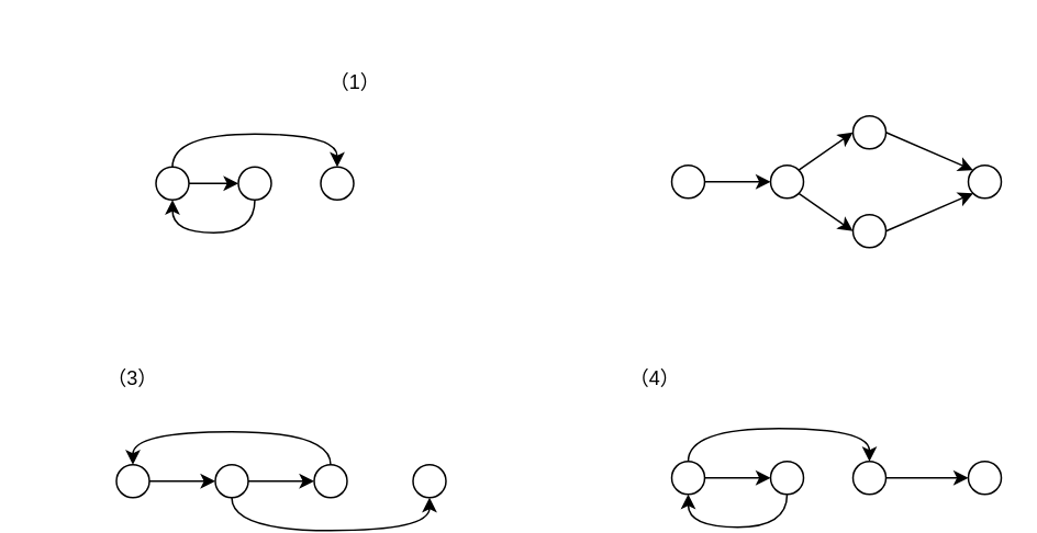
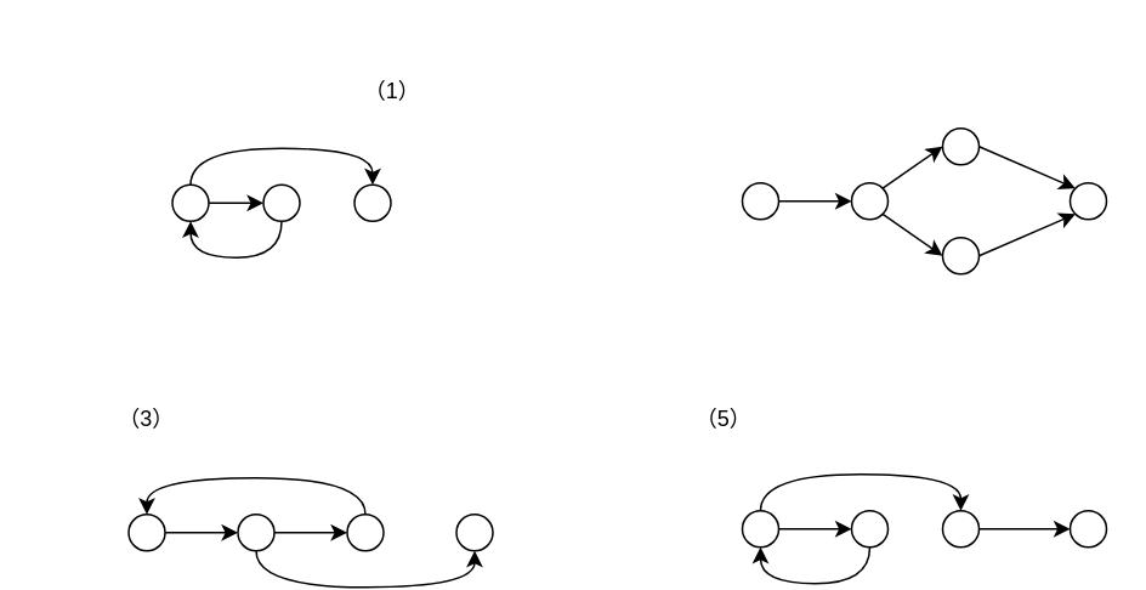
  <mxCell id="0" />
  <mxCell id="1" parent="0" />
  <mxCell id="2" style="edgeStyle=orthogonalEdgeStyle;rounded=0;orthogonalLoop=1;jettySize=auto;html=1;exitX=1;exitY=0.5;exitDx=0;exitDy=0;entryX=0;entryY=0.5;entryDx=0;entryDy=0;" edge="1" parent="1" source="3" target="6"><mxGeometry relative="1" as="geometry" /></mxCell>
  <mxCell id="3" value="" style="ellipse;whiteSpace=wrap;html=1;aspect=fixed;" vertex="1" parent="1"><mxGeometry x="70" y="282" width="20" height="20" as="geometry" /></mxCell>
  <mxCell id="4" style="edgeStyle=orthogonalEdgeStyle;rounded=0;orthogonalLoop=1;jettySize=auto;html=1;exitX=1;exitY=0.5;exitDx=0;exitDy=0;entryX=0;entryY=0.5;entryDx=0;entryDy=0;" edge="1" parent="1" source="6" target="21"><mxGeometry relative="1" as="geometry" /></mxCell>
  <mxCell id="5" style="edgeStyle=orthogonalEdgeStyle;curved=1;rounded=0;orthogonalLoop=1;jettySize=auto;html=1;exitX=0.5;exitY=1;exitDx=0;exitDy=0;entryX=0.5;entryY=1;entryDx=0;entryDy=0;" edge="1" parent="1" source="6" target="19"><mxGeometry relative="1" as="geometry" /></mxCell>
  <mxCell id="6" value="" style="ellipse;whiteSpace=wrap;html=1;aspect=fixed;" vertex="1" parent="1"><mxGeometry x="130" y="282" width="20" height="20" as="geometry" /></mxCell>
  <mxCell id="7" style="edgeStyle=orthogonalEdgeStyle;rounded=0;orthogonalLoop=1;jettySize=auto;html=1;exitX=1;exitY=0.5;exitDx=0;exitDy=0;entryX=0;entryY=0.5;entryDx=0;entryDy=0;curved=1;" edge="1" parent="1" source="8" target="23"><mxGeometry relative="1" as="geometry" /></mxCell>
  <mxCell id="8" value="" style="ellipse;whiteSpace=wrap;html=1;aspect=fixed;" vertex="1" parent="1"><mxGeometry x="94" y="101" width="20" height="20" as="geometry" /></mxCell>
  <mxCell id="9" value="" style="ellipse;whiteSpace=wrap;html=1;aspect=fixed;" vertex="1" parent="1"><mxGeometry x="587" y="100" width="20" height="20" as="geometry" /></mxCell>
  <mxCell id="10" style="edgeStyle=none;rounded=0;orthogonalLoop=1;jettySize=auto;html=1;exitX=1;exitY=0.5;exitDx=0;exitDy=0;entryX=0;entryY=1;entryDx=0;entryDy=0;" edge="1" parent="1" source="11" target="9"><mxGeometry relative="1" as="geometry" /></mxCell>
  <mxCell id="11" value="" style="ellipse;whiteSpace=wrap;html=1;aspect=fixed;" vertex="1" parent="1"><mxGeometry x="517" y="130" width="20" height="20" as="geometry" /></mxCell>
  <mxCell id="12" style="edgeStyle=none;rounded=0;orthogonalLoop=1;jettySize=auto;html=1;exitX=1;exitY=0.5;exitDx=0;exitDy=0;entryX=0;entryY=0;entryDx=0;entryDy=0;" edge="1" parent="1" source="13" target="9"><mxGeometry relative="1" as="geometry" /></mxCell>
  <mxCell id="13" value="" style="ellipse;whiteSpace=wrap;html=1;aspect=fixed;" vertex="1" parent="1"><mxGeometry x="517" y="70" width="20" height="20" as="geometry" /></mxCell>
  <mxCell id="14" style="rounded=0;orthogonalLoop=1;jettySize=auto;html=1;exitX=1;exitY=0;exitDx=0;exitDy=0;entryX=0;entryY=0.5;entryDx=0;entryDy=0;" edge="1" parent="1" source="16" target="13"><mxGeometry relative="1" as="geometry" /></mxCell>
  <mxCell id="15" style="edgeStyle=none;rounded=0;orthogonalLoop=1;jettySize=auto;html=1;exitX=1;exitY=1;exitDx=0;exitDy=0;entryX=0;entryY=0.5;entryDx=0;entryDy=0;" edge="1" parent="1" source="16" target="11"><mxGeometry relative="1" as="geometry" /></mxCell>
  <mxCell id="16" value="" style="ellipse;whiteSpace=wrap;html=1;aspect=fixed;" vertex="1" parent="1"><mxGeometry x="467" y="100" width="20" height="20" as="geometry" /></mxCell>
  <mxCell id="17" style="edgeStyle=orthogonalEdgeStyle;curved=1;rounded=0;orthogonalLoop=1;jettySize=auto;html=1;exitX=1;exitY=0.5;exitDx=0;exitDy=0;entryX=0;entryY=0.5;entryDx=0;entryDy=0;" edge="1" parent="1" source="18" target="16"><mxGeometry relative="1" as="geometry" /></mxCell>
  <mxCell id="18" value="" style="ellipse;whiteSpace=wrap;html=1;aspect=fixed;" vertex="1" parent="1"><mxGeometry x="407" y="100" width="20" height="20" as="geometry" /></mxCell>
  <mxCell id="19" value="" style="ellipse;whiteSpace=wrap;html=1;aspect=fixed;" vertex="1" parent="1"><mxGeometry x="250" y="282" width="20" height="20" as="geometry" /></mxCell>
  <mxCell id="20" style="edgeStyle=orthogonalEdgeStyle;rounded=0;orthogonalLoop=1;jettySize=auto;html=1;exitX=0.5;exitY=0;exitDx=0;exitDy=0;entryX=0.5;entryY=0;entryDx=0;entryDy=0;curved=1;" edge="1" parent="1" source="21" target="3"><mxGeometry relative="1" as="geometry" /></mxCell>
  <mxCell id="21" value="" style="ellipse;whiteSpace=wrap;html=1;aspect=fixed;" vertex="1" parent="1"><mxGeometry x="190" y="282" width="20" height="20" as="geometry" /></mxCell>
  <mxCell id="22" style="edgeStyle=orthogonalEdgeStyle;curved=1;rounded=0;orthogonalLoop=1;jettySize=auto;html=1;exitX=0.5;exitY=0;exitDx=0;exitDy=0;entryX=0.5;entryY=0;entryDx=0;entryDy=0;" edge="1" parent="1" source="8" target="32"><mxGeometry relative="1" as="geometry" /></mxCell>
  <mxCell id="23" value="" style="ellipse;whiteSpace=wrap;html=1;aspect=fixed;" vertex="1" parent="1"><mxGeometry x="144" y="101" width="20" height="20" as="geometry" /></mxCell>
  <mxCell id="24" style="edgeStyle=orthogonalEdgeStyle;curved=1;rounded=0;orthogonalLoop=1;jettySize=auto;html=1;exitX=1;exitY=0.5;exitDx=0;exitDy=0;entryX=0;entryY=0.5;entryDx=0;entryDy=0;" edge="1" parent="1" source="25" target="33"><mxGeometry relative="1" as="geometry" /></mxCell>
  <mxCell id="25" value="" style="ellipse;whiteSpace=wrap;html=1;aspect=fixed;" vertex="1" parent="1"><mxGeometry x="517" y="280" width="20" height="20" as="geometry" /></mxCell>
  <mxCell id="26" style="edgeStyle=orthogonalEdgeStyle;curved=1;rounded=0;orthogonalLoop=1;jettySize=auto;html=1;exitX=0.5;exitY=1;exitDx=0;exitDy=0;entryX=0.5;entryY=1;entryDx=0;entryDy=0;" edge="1" parent="1" source="27" target="30"><mxGeometry relative="1" as="geometry" /></mxCell>
  <mxCell id="27" value="" style="ellipse;whiteSpace=wrap;html=1;aspect=fixed;" vertex="1" parent="1"><mxGeometry x="467" y="280" width="20" height="20" as="geometry" /></mxCell>
  <mxCell id="28" style="edgeStyle=orthogonalEdgeStyle;curved=1;rounded=0;orthogonalLoop=1;jettySize=auto;html=1;exitX=1;exitY=0.5;exitDx=0;exitDy=0;entryX=0;entryY=0.5;entryDx=0;entryDy=0;" edge="1" parent="1" source="30" target="27"><mxGeometry relative="1" as="geometry" /></mxCell>
  <mxCell id="29" style="edgeStyle=orthogonalEdgeStyle;curved=1;rounded=0;orthogonalLoop=1;jettySize=auto;html=1;exitX=0.5;exitY=0;exitDx=0;exitDy=0;entryX=0.5;entryY=0;entryDx=0;entryDy=0;" edge="1" parent="1" source="30" target="25"><mxGeometry relative="1" as="geometry" /></mxCell>
  <mxCell id="30" value="" style="ellipse;whiteSpace=wrap;html=1;aspect=fixed;" vertex="1" parent="1"><mxGeometry x="407" y="280" width="20" height="20" as="geometry" /></mxCell>
  <mxCell id="31" style="edgeStyle=orthogonalEdgeStyle;curved=1;rounded=0;orthogonalLoop=1;jettySize=auto;html=1;exitX=0.5;exitY=1;exitDx=0;exitDy=0;entryX=0.5;entryY=1;entryDx=0;entryDy=0;" edge="1" parent="1" source="23" target="8"><mxGeometry relative="1" as="geometry" /></mxCell>
  <mxCell id="32" value="" style="ellipse;whiteSpace=wrap;html=1;aspect=fixed;" vertex="1" parent="1"><mxGeometry x="194" y="101" width="20" height="20" as="geometry" /></mxCell>
  <mxCell id="33" value="" style="ellipse;whiteSpace=wrap;html=1;aspect=fixed;" vertex="1" parent="1"><mxGeometry x="587" y="280" width="20" height="20" as="geometry" /></mxCell>
  <mxCell id="34" value="（1）" style="whiteSpace=wrap;html=1;strokeColor=none;fillColor=none;" vertex="1" parent="1"><mxGeometry x="155" y="20" width="120" height="60" as="geometry" /></mxCell>
  <mxCell id="35" value="（3）" style="whiteSpace=wrap;html=1;strokeColor=none;fillColor=none;" vertex="1" parent="1"><mxGeometry x="20" y="200" width="120" height="60" as="geometry" /></mxCell>
- <mxCell id="36" value="（4）" style="whiteSpace=wrap;html=1;strokeColor=none;fillColor=none;" vertex="1" parent="1"><mxGeometry x="337" y="200" width="120" height="60" as="geometry" /></mxCell>
+ <mxCell id="36" value="（5）" style="whiteSpace=wrap;html=1;strokeColor=none;fillColor=none;" vertex="1" parent="1"><mxGeometry x="337" y="200" width="120" height="60" as="geometry" /></mxCell>
